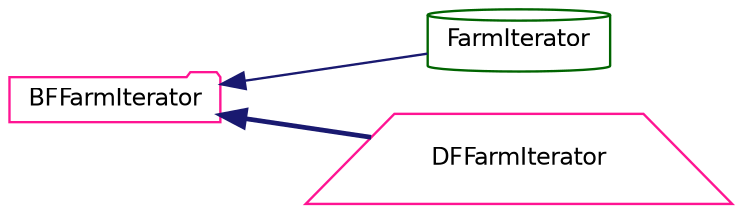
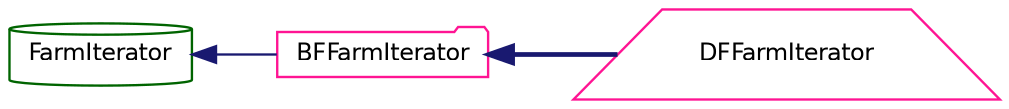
  digraph {
    rankdir=LR
    node [color=deeppink fillcolor=white fontname=Helvetica fontsize=10 style=filled]
    edge [color=midnightblue dir=back fontname=Helvetica fontsize=10 labelfontname=Helvetica labelfontsize=10]
    n1 [color=darkgreen height=0.2 label=FarmIterator shape=cylinder width=0.4]
    n2 [height=0.2 label=BFFarmIterator shape=folder width=0.4]
    n3 [height=0.2 label=DFFarmIterator shape=trapezium width=0.4]
-   n2 -> n1 [style=solid]
+   n1 -> n2 [style=solid]
    n2 -> n3 [style=bold]
  }
